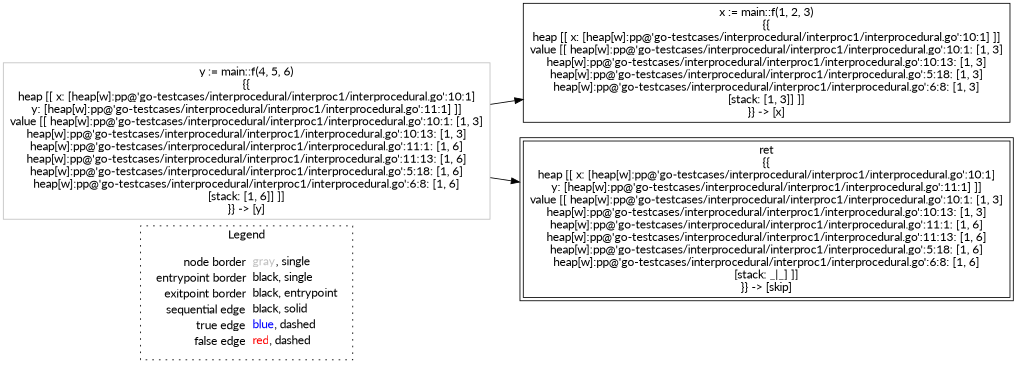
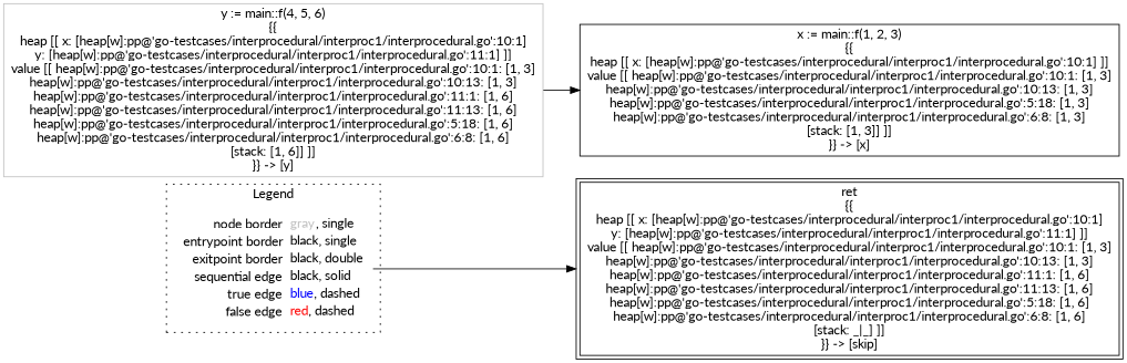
  digraph {
    fontname=Lato
    rankdir=LR
    node [fontname=Lato shape=rect color=black]
    edge [color=black fontname=Lato]
-   n1 [label=<<table border="0" cellpadding="2" cellspacing="0" cellborder="0"><tr><td align="right">node border&nbsp;</td><td align="left"><font color="gray">gray</font>, single</td></tr><tr><td align="right">entrypoint border&nbsp;</td><td align="left"><font color="black">black</font>, single</td></tr><tr><td align="right">exitpoint border&nbsp;</td><td align="left"><font color="black">black</font>, entrypoint</td></tr><tr><td align="right">sequential edge&nbsp;</td><td align="left"><font color="black">black</font>, solid</td></tr><tr><td align="right">true edge&nbsp;</td><td align="left"><font color="blue">blue</font>, dashed</td></tr><tr><td align="right">false edge&nbsp;</td><td align="left"><font color="red">red</font>, dashed</td></tr></table>> shape=plaintext color=""]
+   n1 [label=<<table border="0" cellpadding="2" cellspacing="0" cellborder="0"><tr><td align="right">node border&nbsp;</td><td align="left"><font color="gray">gray</font>, single</td></tr><tr><td align="right">entrypoint border&nbsp;</td><td align="left"><font color="black">black</font>, single</td></tr><tr><td align="right">exitpoint border&nbsp;</td><td align="left"><font color="black">black</font>, double</td></tr><tr><td align="right">sequential edge&nbsp;</td><td align="left"><font color="black">black</font>, solid</td></tr><tr><td align="right">true edge&nbsp;</td><td align="left"><font color="blue">blue</font>, dashed</td></tr><tr><td align="right">false edge&nbsp;</td><td align="left"><font color="red">red</font>, dashed</td></tr></table>> shape=plaintext color=""]
    n2 [label=<x := main::f(1, 2, 3)<BR/>{{<BR/>heap [[ x: [heap[w]:pp@'go-testcases/interprocedural/interproc1/interprocedural.go':10:1] ]]<BR/>value [[ heap[w]:pp@'go-testcases/interprocedural/interproc1/interprocedural.go':10:1: [1, 3]<BR/>heap[w]:pp@'go-testcases/interprocedural/interproc1/interprocedural.go':10:13: [1, 3]<BR/>heap[w]:pp@'go-testcases/interprocedural/interproc1/interprocedural.go':5:18: [1, 3]<BR/>heap[w]:pp@'go-testcases/interprocedural/interproc1/interprocedural.go':6:8: [1, 3]<BR/>[stack: [1, 3]] ]]<BR/>}} -&gt; [x]>]
    n3 [color=gray label=<y := main::f(4, 5, 6)<BR/>{{<BR/>heap [[ x: [heap[w]:pp@'go-testcases/interprocedural/interproc1/interprocedural.go':10:1]<BR/>y: [heap[w]:pp@'go-testcases/interprocedural/interproc1/interprocedural.go':11:1] ]]<BR/>value [[ heap[w]:pp@'go-testcases/interprocedural/interproc1/interprocedural.go':10:1: [1, 3]<BR/>heap[w]:pp@'go-testcases/interprocedural/interproc1/interprocedural.go':10:13: [1, 3]<BR/>heap[w]:pp@'go-testcases/interprocedural/interproc1/interprocedural.go':11:1: [1, 6]<BR/>heap[w]:pp@'go-testcases/interprocedural/interproc1/interprocedural.go':11:13: [1, 6]<BR/>heap[w]:pp@'go-testcases/interprocedural/interproc1/interprocedural.go':5:18: [1, 6]<BR/>heap[w]:pp@'go-testcases/interprocedural/interproc1/interprocedural.go':6:8: [1, 6]<BR/>[stack: [1, 6]] ]]<BR/>}} -&gt; [y]>]
    n4 [label=<ret<BR/>{{<BR/>heap [[ x: [heap[w]:pp@'go-testcases/interprocedural/interproc1/interprocedural.go':10:1]<BR/>y: [heap[w]:pp@'go-testcases/interprocedural/interproc1/interprocedural.go':11:1] ]]<BR/>value [[ heap[w]:pp@'go-testcases/interprocedural/interproc1/interprocedural.go':10:1: [1, 3]<BR/>heap[w]:pp@'go-testcases/interprocedural/interproc1/interprocedural.go':10:13: [1, 3]<BR/>heap[w]:pp@'go-testcases/interprocedural/interproc1/interprocedural.go':11:1: [1, 6]<BR/>heap[w]:pp@'go-testcases/interprocedural/interproc1/interprocedural.go':11:13: [1, 6]<BR/>heap[w]:pp@'go-testcases/interprocedural/interproc1/interprocedural.go':5:18: [1, 6]<BR/>heap[w]:pp@'go-testcases/interprocedural/interproc1/interprocedural.go':6:8: [1, 6]<BR/>[stack: _|_] ]]<BR/>}} -&gt; [skip]> peripheries=2]
    subgraph cluster_1 {
      label=Legend
      style=dotted
      n1
    }
    n3 -> n2
-   n3 -> n4
+   n1 -> n4
  }
